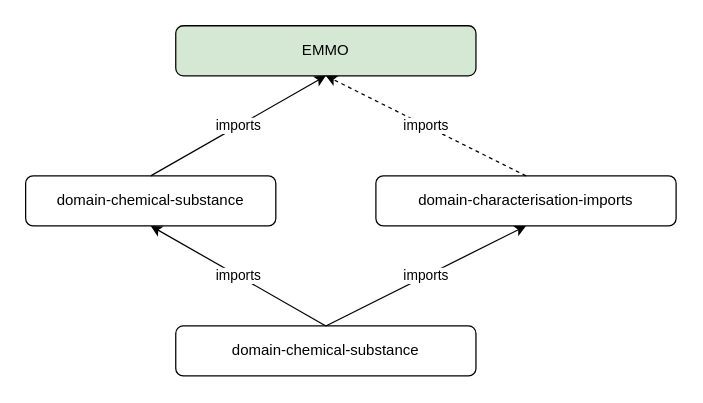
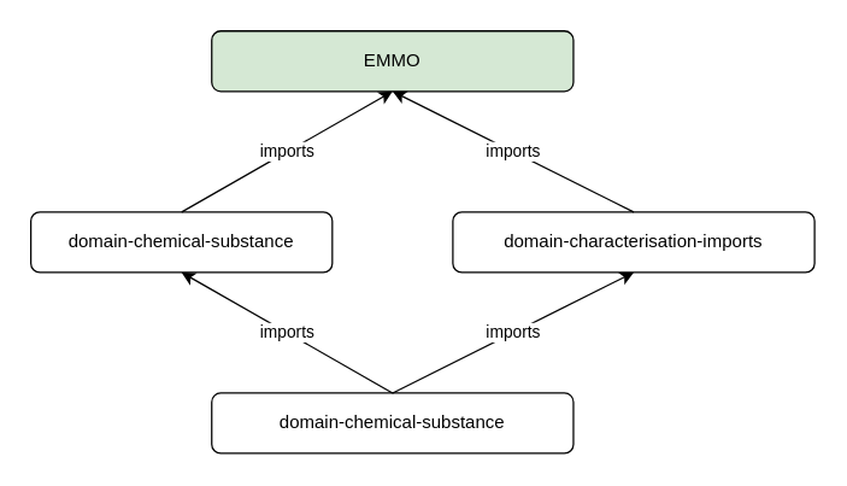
  <mxCell id="0" />
  <mxCell id="1" parent="0" />
  <mxCell id="2" value="EMMO" style="rounded=1;whiteSpace=wrap;html=1;fillColor=#d5e8d4;" vertex="1" parent="1"><mxGeometry x="140" y="20" width="240" height="40" as="geometry" /></mxCell>
  <mxCell id="3" value="domain-chemical-substance" style="rounded=1;whiteSpace=wrap;html=1;" vertex="1" parent="1"><mxGeometry x="20" y="140" width="200" height="40" as="geometry" /></mxCell>
  <mxCell id="4" value="domain-characterisation-imports" style="rounded=1;whiteSpace=wrap;html=1;" vertex="1" parent="1"><mxGeometry x="300" y="140" width="240" height="40" as="geometry" /></mxCell>
  <mxCell id="5" value="domain-chemical-substance" style="rounded=1;whiteSpace=wrap;html=1;" vertex="1" parent="1"><mxGeometry x="140" y="260" width="240" height="40" as="geometry" /></mxCell>
  <mxCell id="6" value="imports" style="endArrow=classic;html=1;entryX=0.5;entryY=1;entryDx=0;entryDy=0;exitX=0.5;exitY=0;exitDx=0;exitDy=0;" edge="1" parent="1" source="3" target="2"><mxGeometry width="50" height="50" relative="1" as="geometry"><mxPoint x="230" y="240" as="sourcePoint" /><mxPoint x="280" y="190" as="targetPoint" /></mxGeometry></mxCell>
- <mxCell id="7" value="imports" style="endArrow=classic;html=1;entryX=0.5;entryY=1;entryDx=0;entryDy=0;exitX=0.5;exitY=0;exitDx=0;exitDy=0;dashed=1;" edge="1" parent="1" source="4" target="2"><mxGeometry width="50" height="50" relative="1" as="geometry"><mxPoint x="130" y="150" as="sourcePoint" /><mxPoint x="270" y="70" as="targetPoint" /></mxGeometry></mxCell>
+ <mxCell id="7" value="imports" style="endArrow=classic;html=1;entryX=0.5;entryY=1;entryDx=0;entryDy=0;exitX=0.5;exitY=0;exitDx=0;exitDy=0;" edge="1" parent="1" source="4" target="2"><mxGeometry width="50" height="50" relative="1" as="geometry"><mxPoint x="130" y="150" as="sourcePoint" /><mxPoint x="270" y="70" as="targetPoint" /></mxGeometry></mxCell>
  <mxCell id="8" value="imports" style="endArrow=classic;html=1;entryX=0.5;entryY=1;entryDx=0;entryDy=0;exitX=0.5;exitY=0;exitDx=0;exitDy=0;" edge="1" parent="1" source="5" target="3"><mxGeometry width="50" height="50" relative="1" as="geometry"><mxPoint x="430" y="150" as="sourcePoint" /><mxPoint x="270" y="70" as="targetPoint" /></mxGeometry></mxCell>
  <mxCell id="9" value="imports" style="endArrow=classic;html=1;entryX=0.5;entryY=1;entryDx=0;entryDy=0;exitX=0.5;exitY=0;exitDx=0;exitDy=0;" edge="1" parent="1" source="5" target="4"><mxGeometry width="50" height="50" relative="1" as="geometry"><mxPoint x="270" y="270" as="sourcePoint" /><mxPoint x="130" y="190" as="targetPoint" /></mxGeometry></mxCell>
